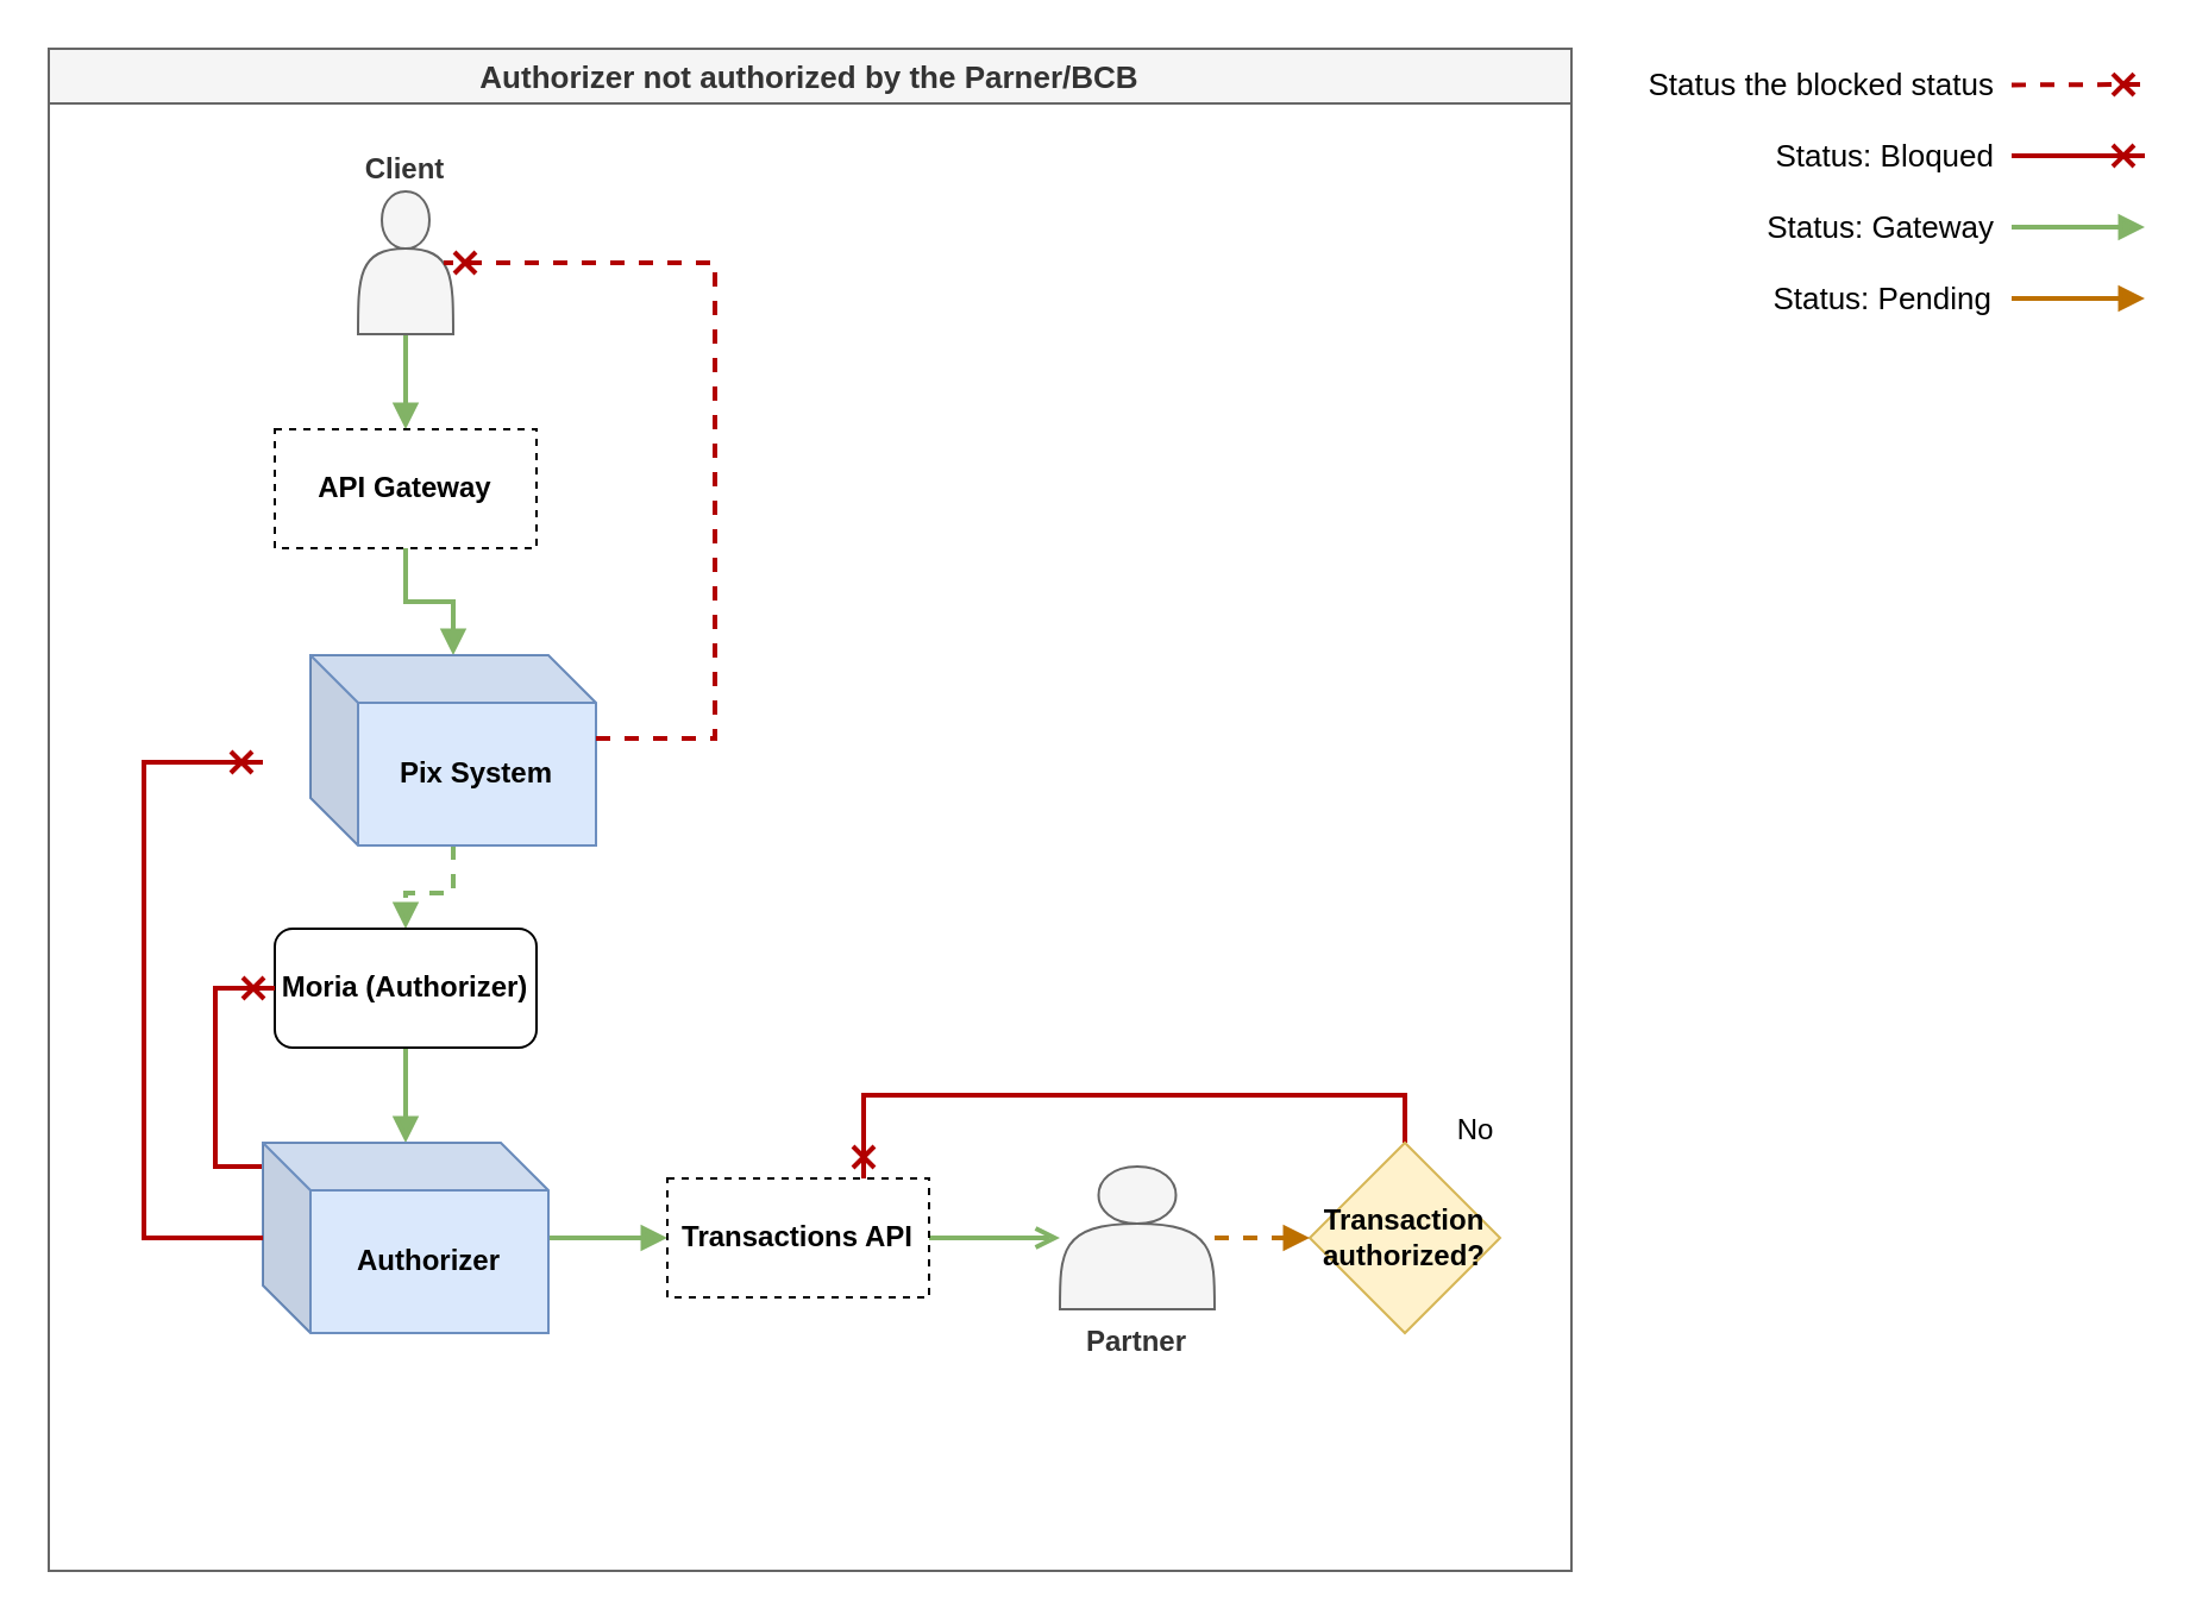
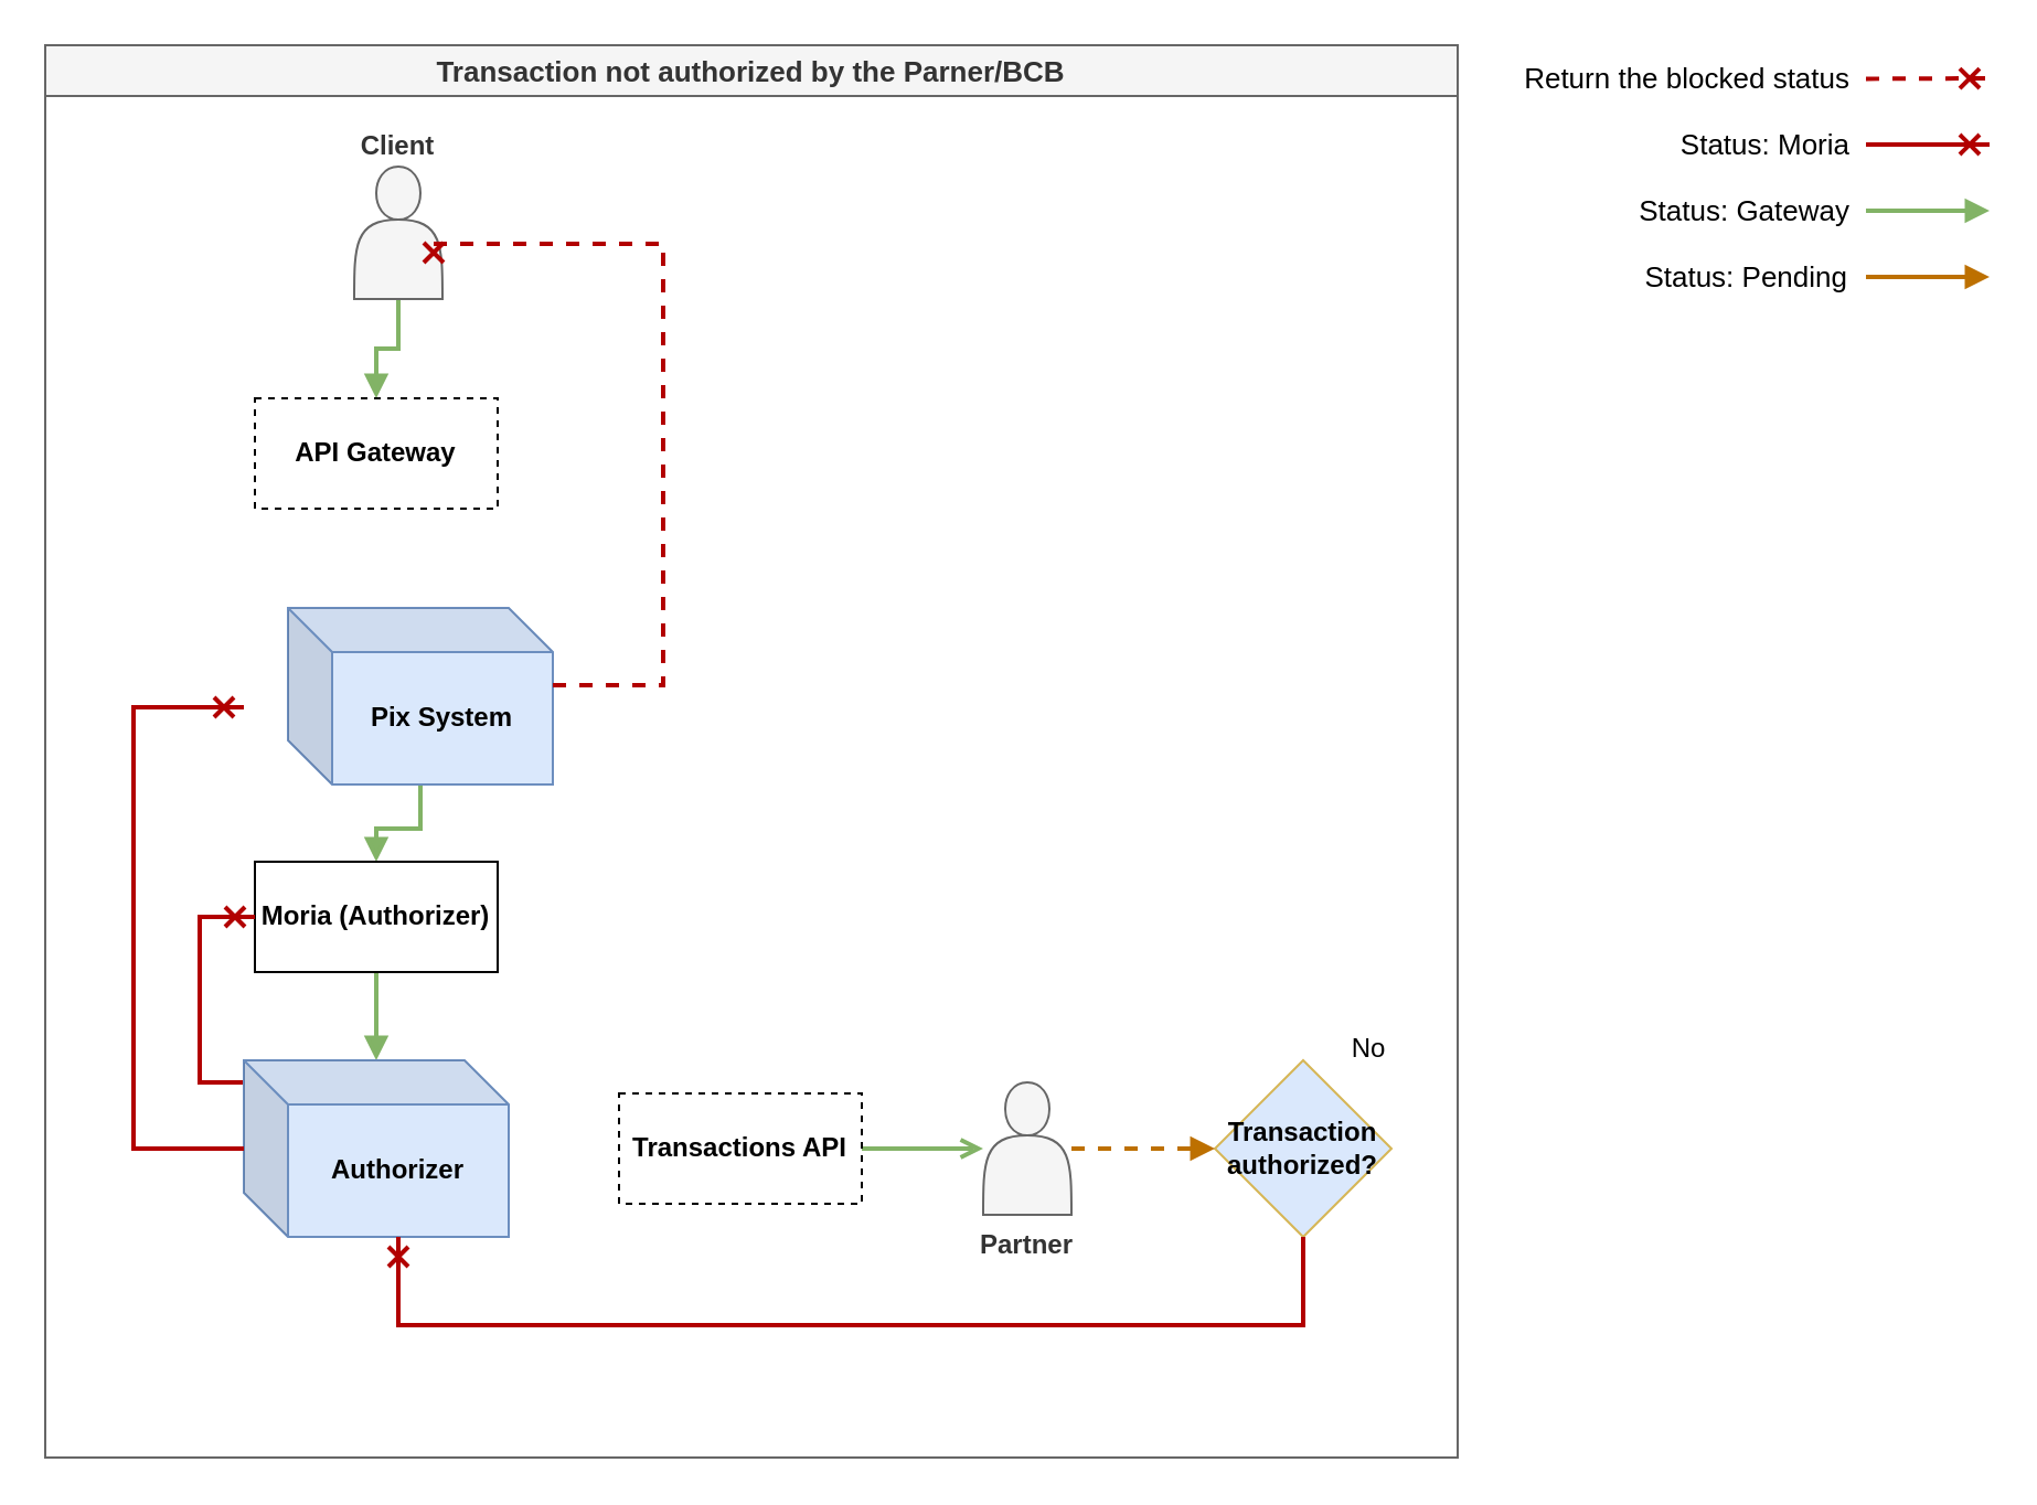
  <mxCell id="0" />
  <mxCell id="1" parent="0" />
  <mxCell id="2" value="" style="endArrow=cross;html=1;rounded=0;fillColor=#e51400;strokeColor=#B20000;dashed=1;strokeWidth=2;fontSize=13;align=right;fontStyle=0;endFill=0;" edge="1" parent="1"><mxGeometry width="50" height="50" relative="1" as="geometry"><mxPoint x="845" y="35.21" as="sourcePoint" /><mxPoint x="901" y="35" as="targetPoint" /></mxGeometry></mxCell>
- <mxCell id="3" value="Status the blocked status" style="text;html=1;align=right;verticalAlign=middle;whiteSpace=wrap;rounded=0;fontSize=13;fontStyle=0" vertex="1" parent="1"><mxGeometry x="690" y="20" width="150" height="30" as="geometry" /></mxCell>
+ <mxCell id="3" value="Return the blocked status" style="text;html=1;align=right;verticalAlign=middle;whiteSpace=wrap;rounded=0;fontSize=13;fontStyle=0" vertex="1" parent="1"><mxGeometry x="690" y="20" width="150" height="30" as="geometry" /></mxCell>
  <mxCell id="4" value="" style="edgeStyle=orthogonalEdgeStyle;rounded=0;orthogonalLoop=1;jettySize=auto;html=1;endArrow=cross;endFill=0;fillColor=#e51400;strokeColor=#B20000;strokeWidth=2;fontSize=13;align=right;fontStyle=0" edge="1" parent="1"><mxGeometry relative="1" as="geometry"><mxPoint x="845" y="65" as="sourcePoint" /><mxPoint x="901" y="65" as="targetPoint" /></mxGeometry></mxCell>
  <mxCell id="5" value="" style="edgeStyle=orthogonalEdgeStyle;rounded=0;orthogonalLoop=1;jettySize=auto;html=1;endArrow=block;endFill=1;fillColor=#d5e8d4;strokeColor=#82b366;strokeWidth=2;fontSize=13;align=right;fontStyle=0" edge="1" parent="1"><mxGeometry relative="1" as="geometry"><mxPoint x="845" y="95" as="sourcePoint" /><mxPoint x="901" y="95" as="targetPoint" /></mxGeometry></mxCell>
  <mxCell id="6" value="" style="edgeStyle=orthogonalEdgeStyle;rounded=0;orthogonalLoop=1;jettySize=auto;html=1;endArrow=block;endFill=1;fillColor=#f0a30a;strokeColor=#BD7000;strokeWidth=2;fontSize=13;align=right;fontStyle=0" edge="1" parent="1"><mxGeometry relative="1" as="geometry"><mxPoint x="845" y="125" as="sourcePoint" /><mxPoint x="901" y="125" as="targetPoint" /></mxGeometry></mxCell>
- <mxCell id="7" value="Status: Bloqued" style="text;html=1;align=right;verticalAlign=middle;whiteSpace=wrap;rounded=0;fontSize=13;fontStyle=0" vertex="1" parent="1"><mxGeometry x="736" y="50" width="104" height="30" as="geometry" /></mxCell>
+ <mxCell id="7" value="Status: Moria" style="text;html=1;align=right;verticalAlign=middle;whiteSpace=wrap;rounded=0;fontSize=13;fontStyle=0" vertex="1" parent="1"><mxGeometry x="736" y="50" width="104" height="30" as="geometry" /></mxCell>
  <mxCell id="8" value="Status: Gateway" style="text;html=1;align=right;verticalAlign=middle;whiteSpace=wrap;rounded=0;fontSize=13;fontStyle=0" vertex="1" parent="1"><mxGeometry x="721" y="80" width="119" height="30" as="geometry" /></mxCell>
  <mxCell id="9" value="Status: Pending" style="text;html=1;align=right;verticalAlign=middle;whiteSpace=wrap;rounded=0;fontSize=13;fontStyle=0" vertex="1" parent="1"><mxGeometry x="720" y="110" width="119" height="30" as="geometry" /></mxCell>
- <mxCell id="10" value="&lt;span style=&quot;font-size: 13px;&quot;&gt;Authorizer not authorized by the Parner/BCB&lt;/span&gt;" style="swimlane;whiteSpace=wrap;html=1;fillColor=#f5f5f5;fontColor=#333333;strokeColor=#666666;" vertex="1" parent="1"><mxGeometry x="20" y="20" width="640" height="640" as="geometry" /></mxCell>
+ <mxCell id="10" value="&lt;span style=&quot;font-size: 13px;&quot;&gt;Transaction not authorized by the Parner/BCB&lt;/span&gt;" style="swimlane;whiteSpace=wrap;html=1;fillColor=#f5f5f5;fontColor=#333333;strokeColor=#666666;" vertex="1" parent="1"><mxGeometry x="20" y="20" width="640" height="640" as="geometry" /></mxCell>
  <mxCell id="11" value="" style="edgeStyle=orthogonalEdgeStyle;rounded=0;orthogonalLoop=1;jettySize=auto;html=1;fillColor=#d5e8d4;strokeColor=#82b366;strokeWidth=2;endArrow=block;endFill=1;" edge="1" parent="10" source="12" target="14"><mxGeometry relative="1" as="geometry" /></mxCell>
- <mxCell id="12" value="Client" style="shape=actor;whiteSpace=wrap;html=1;verticalAlign=bottom;labelPosition=center;verticalLabelPosition=top;align=center;fillColor=#f5f5f5;fontColor=#333333;strokeColor=#666666;fontStyle=1" vertex="1" parent="10"><mxGeometry x="130" y="60" width="40" height="60" as="geometry" /></mxCell>
- <mxCell id="13" value="" style="edgeStyle=orthogonalEdgeStyle;rounded=0;orthogonalLoop=1;jettySize=auto;html=1;fillColor=#d5e8d4;strokeColor=#82b366;strokeWidth=2;endArrow=block;endFill=1;" edge="1" parent="10" source="14" target="16"><mxGeometry relative="1" as="geometry" /></mxCell>
+ <mxCell id="12" value="Client" style="shape=actor;whiteSpace=wrap;html=1;verticalAlign=bottom;labelPosition=center;verticalLabelPosition=top;align=center;fillColor=#f5f5f5;fontColor=#333333;strokeColor=#666666;fontStyle=1" vertex="1" parent="10"><mxGeometry x="140" y="55" width="40" height="60" as="geometry" /></mxCell>
  <mxCell id="14" value="API Gateway" style="rounded=0;whiteSpace=wrap;html=1;fontStyle=1;dashed=1;" vertex="1" parent="10"><mxGeometry x="95" y="160" width="110" height="50" as="geometry" /></mxCell>
- <mxCell id="15" value="" style="edgeStyle=orthogonalEdgeStyle;rounded=0;orthogonalLoop=1;jettySize=auto;html=1;fillColor=#d5e8d4;strokeColor=#82b366;strokeWidth=2;endArrow=block;endFill=1;dashed=1;" edge="1" parent="10" source="16" target="18"><mxGeometry relative="1" as="geometry" /></mxCell>
+ <mxCell id="15" value="" style="edgeStyle=orthogonalEdgeStyle;rounded=0;orthogonalLoop=1;jettySize=auto;html=1;fillColor=#d5e8d4;strokeColor=#82b366;strokeWidth=2;endArrow=block;endFill=1;" edge="1" parent="10" source="16" target="18"><mxGeometry relative="1" as="geometry" /></mxCell>
  <mxCell id="16" value="Pix System" style="shape=cube;whiteSpace=wrap;html=1;boundedLbl=1;backgroundOutline=1;darkOpacity=0.05;darkOpacity2=0.1;fillColor=#dae8fc;strokeColor=#6c8ebf;fontStyle=1" vertex="1" parent="10"><mxGeometry x="110" y="255" width="120" height="80" as="geometry" /></mxCell>
  <mxCell id="17" value="" style="edgeStyle=orthogonalEdgeStyle;rounded=0;orthogonalLoop=1;jettySize=auto;html=1;strokeWidth=2;fillColor=#d5e8d4;strokeColor=#82b366;endArrow=block;endFill=1;" edge="1" parent="10" source="18" target="21"><mxGeometry relative="1" as="geometry" /></mxCell>
- <mxCell id="18" value="Moria (Authorizer)" style="whiteSpace=wrap;html=1;fontStyle=1;rounded=1;" vertex="1" parent="10"><mxGeometry x="95" y="370" width="110" height="50" as="geometry" /></mxCell>
- <mxCell id="19" value="" style="edgeStyle=orthogonalEdgeStyle;rounded=0;orthogonalLoop=1;jettySize=auto;html=1;fillColor=#d5e8d4;strokeColor=#82b366;strokeWidth=2;endArrow=block;endFill=1;" edge="1" parent="10" source="21" target="26"><mxGeometry relative="1" as="geometry" /></mxCell>
+ <mxCell id="18" value="Moria (Authorizer)" style="rounded=0;whiteSpace=wrap;html=1;fontStyle=1" vertex="1" parent="10"><mxGeometry x="95" y="370" width="110" height="50" as="geometry" /></mxCell>
  <mxCell id="20" style="edgeStyle=orthogonalEdgeStyle;rounded=0;orthogonalLoop=1;jettySize=auto;html=1;entryX=0;entryY=0.5;entryDx=0;entryDy=0;fillColor=#e51400;strokeColor=#B20000;strokeWidth=2;endArrow=cross;endFill=0;" edge="1" parent="10" source="21" target="18"><mxGeometry relative="1" as="geometry"><Array as="points"><mxPoint x="70" y="470" /><mxPoint x="70" y="395" /></Array></mxGeometry></mxCell>
  <mxCell id="21" value="Authorizer" style="shape=cube;whiteSpace=wrap;html=1;boundedLbl=1;backgroundOutline=1;darkOpacity=0.05;darkOpacity2=0.1;fillColor=#dae8fc;strokeColor=#6c8ebf;fontStyle=1" vertex="1" parent="10"><mxGeometry x="90" y="460" width="120" height="80" as="geometry" /></mxCell>
- <mxCell id="22" style="edgeStyle=orthogonalEdgeStyle;rounded=0;orthogonalLoop=1;jettySize=auto;html=1;entryX=0.75;entryY=0;entryDx=0;entryDy=0;fillColor=#e51400;strokeColor=#B20000;strokeWidth=2;endArrow=cross;endFill=0;" edge="1" parent="10" source="23" target="26"><mxGeometry relative="1" as="geometry"><Array as="points"><mxPoint x="570" y="440" /><mxPoint x="343" y="440" /></Array></mxGeometry></mxCell>
- <mxCell id="23" value="&lt;div&gt;&lt;b&gt;Transaction authorized?&lt;/b&gt;&lt;/div&gt;" style="rhombus;whiteSpace=wrap;html=1;fillColor=#fff2cc;strokeColor=#d6b656;" vertex="1" parent="10"><mxGeometry x="530" y="460" width="80" height="80" as="geometry" /></mxCell>
+ <mxCell id="23" value="&lt;div&gt;&lt;b&gt;Transaction authorized?&lt;/b&gt;&lt;/div&gt;" style="rhombus;whiteSpace=wrap;html=1;fillColor=#dae8fc;strokeColor=#d6b656;" vertex="1" parent="10"><mxGeometry x="530" y="460" width="80" height="80" as="geometry" /></mxCell>
  <mxCell id="24" value="No" style="text;html=1;align=center;verticalAlign=middle;whiteSpace=wrap;rounded=0;" vertex="1" parent="10"><mxGeometry x="570" y="440" width="60" height="30" as="geometry" /></mxCell>
  <mxCell id="25" value="" style="edgeStyle=orthogonalEdgeStyle;rounded=0;orthogonalLoop=1;jettySize=auto;html=1;fillColor=#d5e8d4;strokeColor=#82b366;strokeWidth=2;endArrow=open;endFill=1;" edge="1" parent="10" source="26" target="28"><mxGeometry relative="1" as="geometry" /></mxCell>
  <mxCell id="26" value="Transactions API" style="rounded=0;whiteSpace=wrap;html=1;fontStyle=1;dashed=1;" vertex="1" parent="10"><mxGeometry x="260" y="475" width="110" height="50" as="geometry" /></mxCell>
  <mxCell id="27" value="" style="edgeStyle=orthogonalEdgeStyle;rounded=0;orthogonalLoop=1;jettySize=auto;html=1;fillColor=#f0a30a;strokeColor=#BD7000;strokeWidth=2;endArrow=block;endFill=1;dashed=1;" edge="1" parent="10" source="28" target="23"><mxGeometry relative="1" as="geometry" /></mxCell>
- <mxCell id="28" value="Partner" style="shape=actor;whiteSpace=wrap;html=1;verticalAlign=top;labelPosition=center;verticalLabelPosition=bottom;align=center;fillColor=#f5f5f5;fontColor=#333333;strokeColor=#666666;fontStyle=1" vertex="1" parent="10"><mxGeometry x="425" y="470" width="65" height="60" as="geometry" /></mxCell>
+ <mxCell id="28" value="Partner" style="shape=actor;whiteSpace=wrap;html=1;verticalAlign=top;labelPosition=center;verticalLabelPosition=bottom;align=center;fillColor=#f5f5f5;fontColor=#333333;strokeColor=#666666;fontStyle=1" vertex="1" parent="10"><mxGeometry x="425" y="470" width="40" height="60" as="geometry" /></mxCell>
+ <mxCell id="29" style="edgeStyle=orthogonalEdgeStyle;rounded=0;orthogonalLoop=1;jettySize=auto;html=1;entryX=0;entryY=0;entryDx=70;entryDy=80;entryPerimeter=0;fillColor=#e51400;strokeColor=#B20000;strokeWidth=2;endArrow=cross;endFill=0;" edge="1" parent="10" source="23" target="21"><mxGeometry relative="1" as="geometry"><Array as="points"><mxPoint x="570" y="580" /><mxPoint x="160" y="580" /></Array></mxGeometry></mxCell>
  <mxCell id="30" style="edgeStyle=orthogonalEdgeStyle;rounded=0;orthogonalLoop=1;jettySize=auto;html=1;fillColor=#e51400;strokeColor=#B20000;strokeWidth=2;endArrow=cross;endFill=0;" edge="1" parent="10" source="21"><mxGeometry relative="1" as="geometry"><mxPoint x="90" y="300" as="targetPoint" /><Array as="points"><mxPoint x="40" y="500" /><mxPoint x="40" y="300" /><mxPoint x="90" y="300" /></Array></mxGeometry></mxCell>
  <mxCell id="31" style="edgeStyle=orthogonalEdgeStyle;rounded=0;orthogonalLoop=1;jettySize=auto;html=1;entryX=0.9;entryY=0.5;entryDx=0;entryDy=0;entryPerimeter=0;fillColor=#e51400;strokeColor=#B20000;dashed=1;strokeWidth=2;endArrow=cross;endFill=0;" edge="1" parent="10" source="16" target="12"><mxGeometry relative="1" as="geometry"><Array as="points"><mxPoint x="280" y="290" /><mxPoint x="280" y="90" /></Array></mxGeometry></mxCell>
